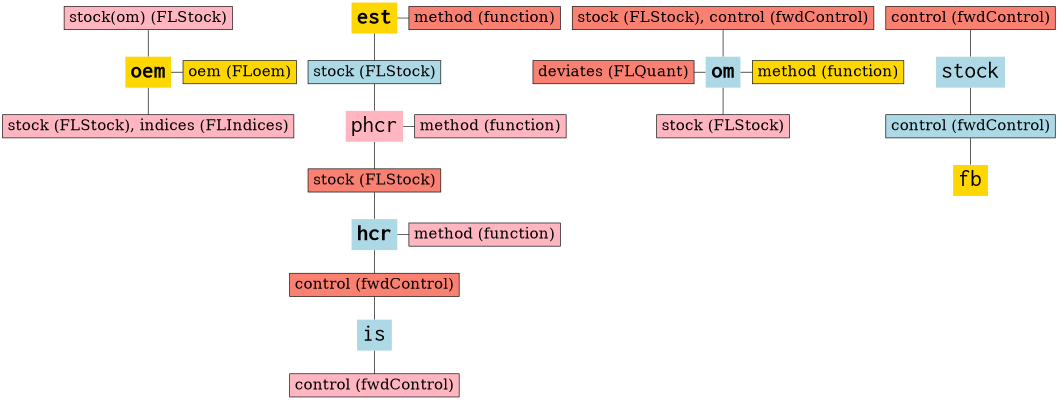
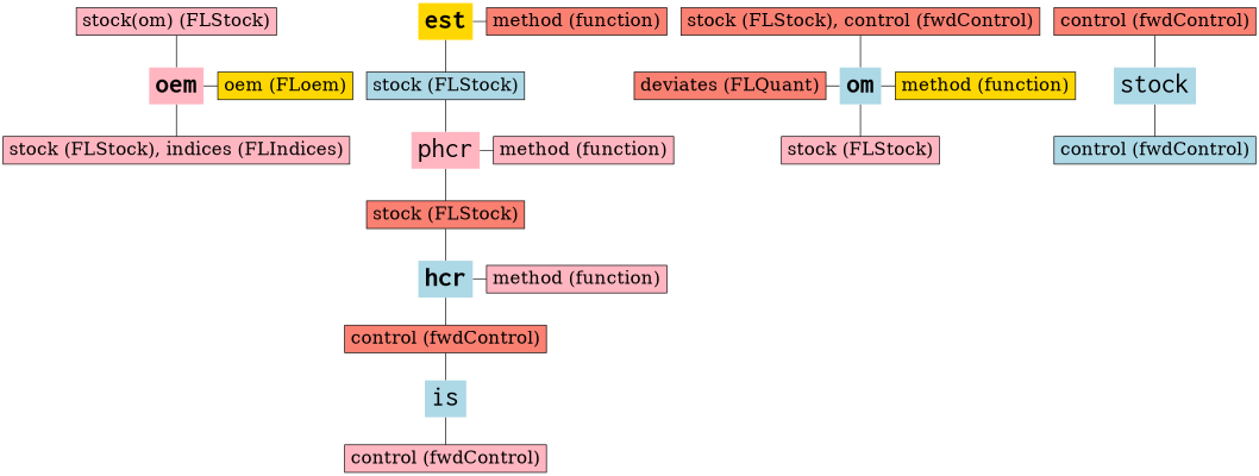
  graph {
    node [fillcolor=lightpink fontsize=24 shape=box style=filled]
    edge [arrowhead=none]
-   oem [fillcolor=gold fontcolor="#000000" fontname="Courier-Bold" fontsize=36 shape=plaintext]
+   oem [fontcolor="#000000" fontname="Courier-Bold" fontsize=36 shape=plaintext]
    n2 [fillcolor=gold label="oem (FLoem)"]
    est [fillcolor=gold fontcolor="#000000" fontname="Courier-Bold" fontsize=36 shape=plaintext]
    n4 [fillcolor=salmon label="method (function)"]
    phcr [fontcolor="#000000" fontname=Courier fontsize=36 shape=plaintext]
    n6 [label="method (function)"]
    hcr [fillcolor=lightblue fontcolor="#000000" fontname="Courier-Bold" fontsize=36 shape=plaintext]
    n8 [label="method (function)"]
    om [fillcolor=lightblue fontcolor="#000000" fontname="Courier-Bold" fontsize=36 shape=plaintext]
    n10 [fillcolor=gold label="method (function)"]
    n11 [fillcolor=salmon label="deviates (FLQuant)"]
    n12 [label="stock (FLStock), indices (FLIndices)"]
    n13 [fillcolor=lightblue label="stock (FLStock)"]
    n14 [fillcolor=salmon label="stock (FLStock)"]
    n15 [fillcolor=salmon label="control (fwdControl)"]
    n16 [label="stock (FLStock)"]
    is [fillcolor=lightblue fontcolor="#000000" fontname=Courier fontsize=36 shape=plaintext]
    n18 [label="control (fwdControl)"]
    n19 [fillcolor=salmon label="control (fwdControl)"]
    n20 [fillcolor=lightblue fontcolor="#000000" fontname=Courier fontsize=36 label=stock shape=plaintext]
    n21 [fillcolor=lightblue label="control (fwdControl)"]
-   fb [fillcolor=gold fontcolor="#000000" fontname=Courier fontsize=36 shape=plaintext]
    n23 [fillcolor=salmon label="stock (FLStock), control (fwdControl)"]
    n24 [label="stock(om) (FLStock)"]
    subgraph sub_1 {
      rank=same
      oem
      n2
    }
    subgraph sub_2 {
      rank=same
      est
      n4
    }
    subgraph sub_3 {
      rank=same
      phcr
      n6
    }
    subgraph sub_4 {
      rank=same
      hcr
      n8
    }
    subgraph sub_5 {
      rank=same
      om
      n10
      n11
    }
    oem -- n2
    oem -- n12
    est -- n4
    est -- n13
    phcr -- n6
    phcr -- n14
    hcr -- n8
    hcr -- n15
    om -- n10
    om -- n16
    n11 -- om
    n13 -- phcr
    n14 -- hcr
    n15 -- is
    is -- n18
    n19 -- n20
    n20 -- n21
-   n21 -- fb
    n23 -- om
    n24 -- oem
  }
